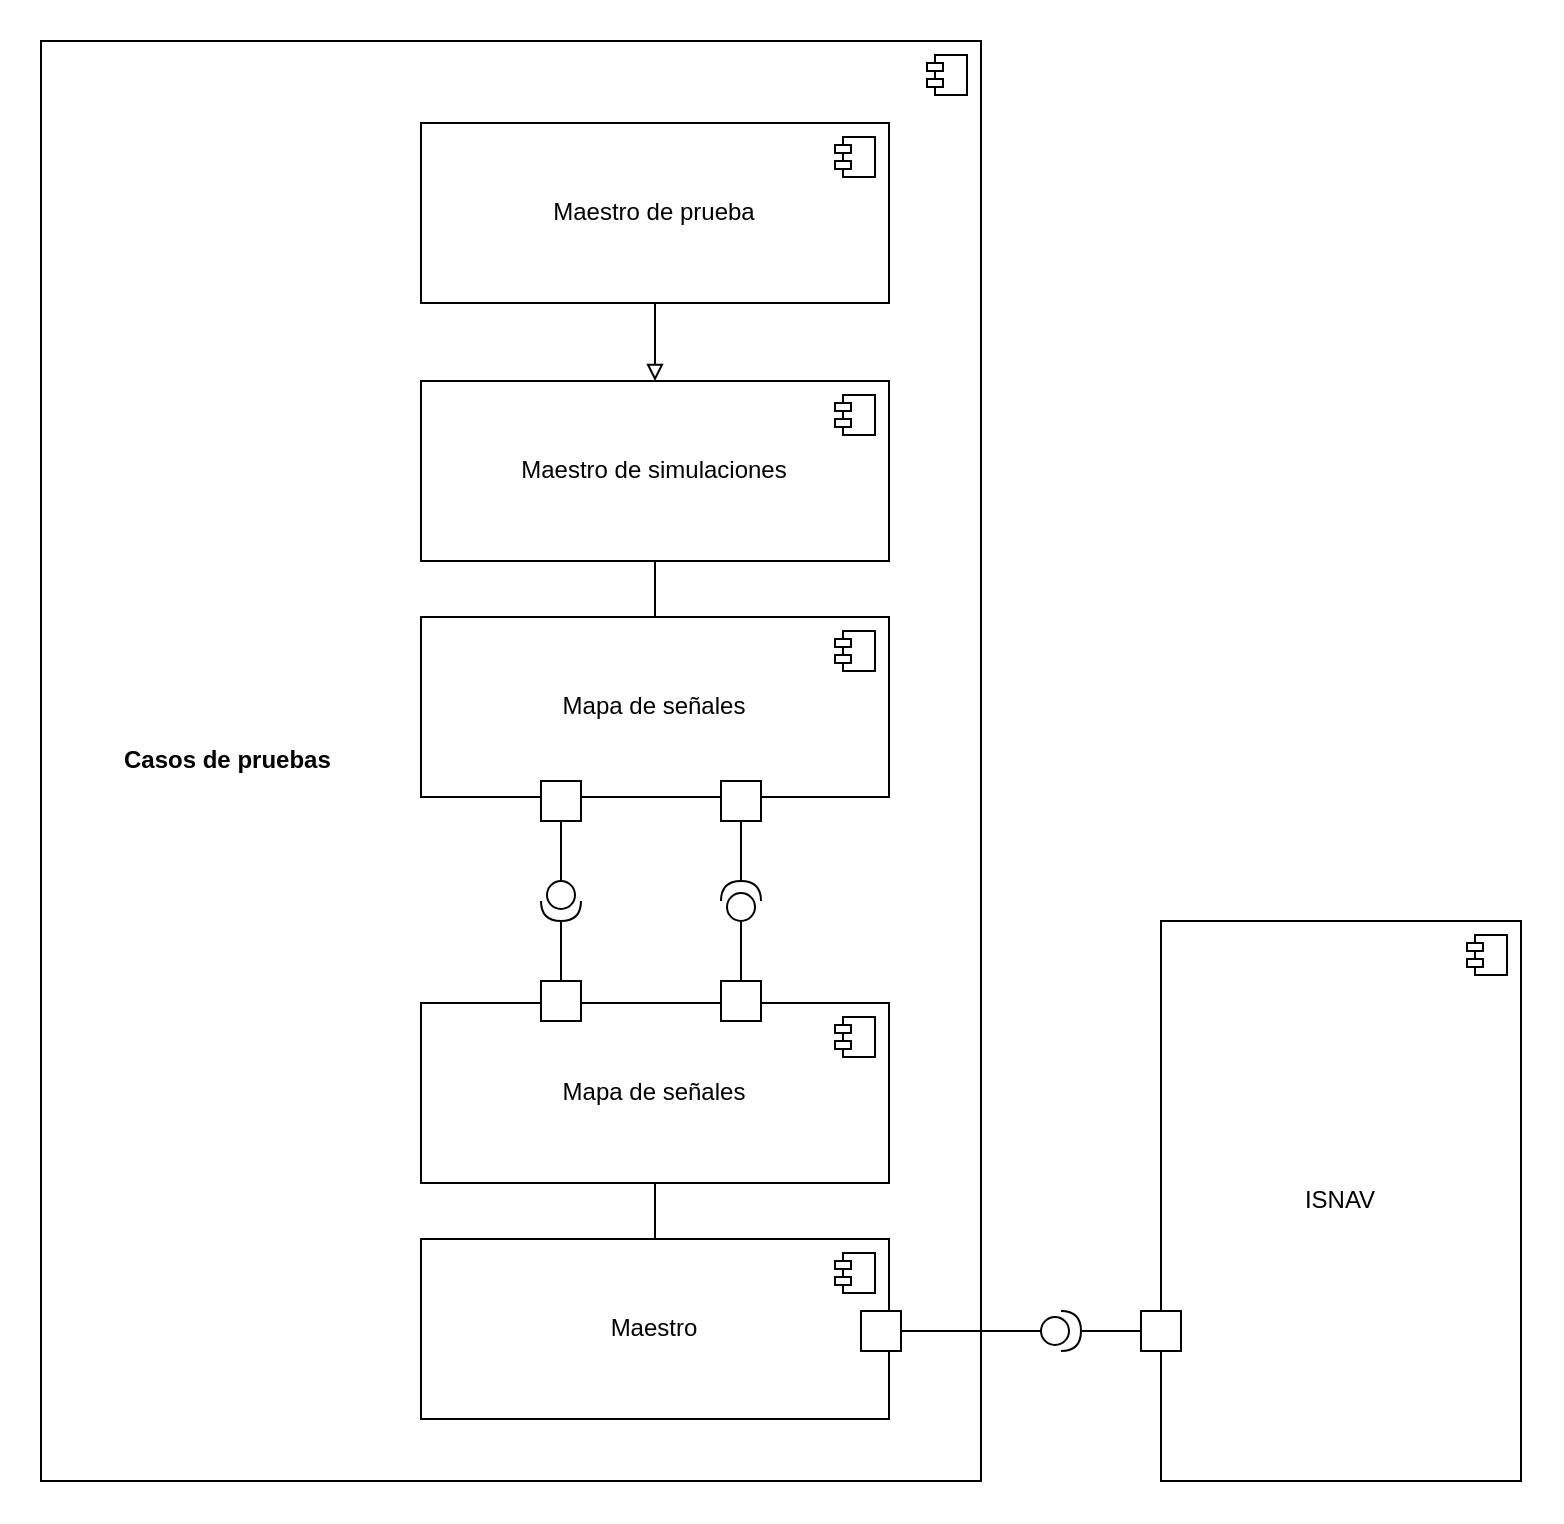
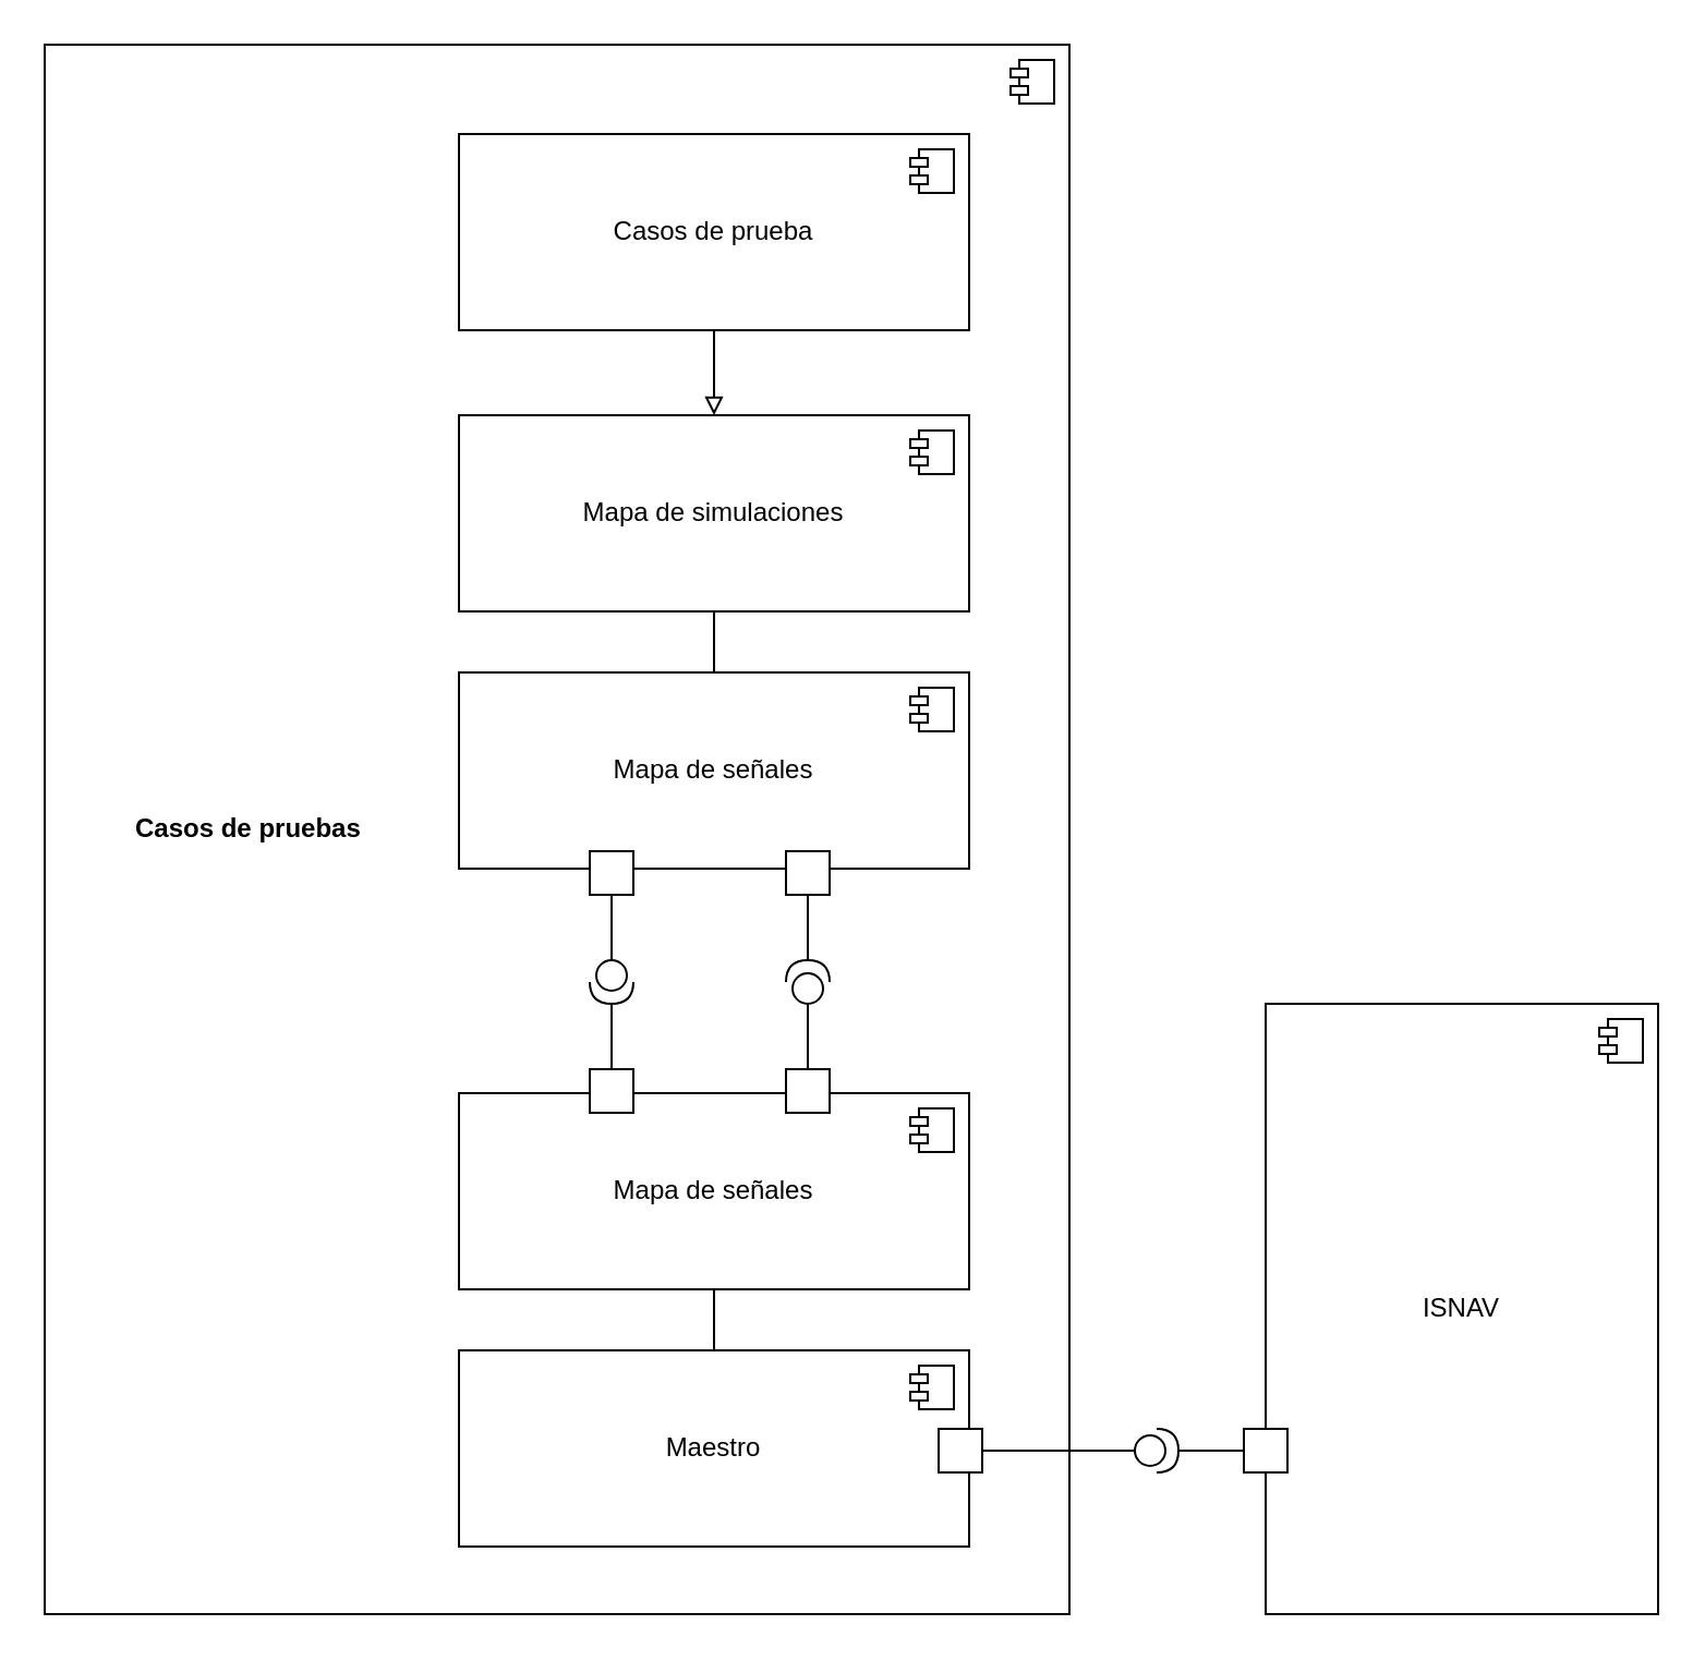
  <mxCell id="0" />
  <mxCell id="1" parent="0" />
  <mxCell id="2" value="&lt;h4 style=&quot;margin: 0 0 0 40px; border: none; padding: 0px;&quot;&gt;Casos de pruebas&lt;/h4&gt;" style="html=1;dropTarget=0;whiteSpace=wrap;align=left;" vertex="1" parent="1"><mxGeometry x="20" width="470" height="720" as="geometry" y="20" /></mxCell>
  <mxCell id="3" value="" style="shape=module;jettyWidth=8;jettyHeight=4;" vertex="1" parent="2"><mxGeometry x="1" width="20" height="20" relative="1" as="geometry"><mxPoint x="-27" y="7" as="offset" /></mxGeometry></mxCell>
  <mxCell id="4" style="edgeStyle=orthogonalEdgeStyle;rounded=0;orthogonalLoop=1;jettySize=auto;html=1;exitX=0.5;exitY=1;exitDx=0;exitDy=0;entryX=0.5;entryY=0;entryDx=0;entryDy=0;endArrow=block;endFill=0;" edge="1" parent="1" source="5" target="8"><mxGeometry relative="1" as="geometry" /></mxCell>
- <mxCell id="5" value="Maestro de prueba" style="html=1;dropTarget=0;whiteSpace=wrap;" vertex="1" parent="1"><mxGeometry x="210" y="61" width="234" height="90" as="geometry" /></mxCell>
+ <mxCell id="5" value="Casos de prueba" style="html=1;dropTarget=0;whiteSpace=wrap;" vertex="1" parent="1"><mxGeometry x="210" y="61" width="234" height="90" as="geometry" /></mxCell>
  <mxCell id="6" value="" style="shape=module;jettyWidth=8;jettyHeight=4;" vertex="1" parent="5"><mxGeometry x="1" width="20" height="20" relative="1" as="geometry"><mxPoint x="-27" y="7" as="offset" /></mxGeometry></mxCell>
  <mxCell id="7" style="edgeStyle=orthogonalEdgeStyle;rounded=0;orthogonalLoop=1;jettySize=auto;html=1;curved=0;endArrow=none;endFill=0;" edge="1" parent="1" source="8" target="10"><mxGeometry relative="1" as="geometry" /></mxCell>
- <mxCell id="8" value="Maestro de simulaciones" style="html=1;dropTarget=0;whiteSpace=wrap;" vertex="1" parent="1"><mxGeometry x="210" y="190" width="234" height="90" as="geometry" /></mxCell>
+ <mxCell id="8" value="Mapa de simulaciones" style="html=1;dropTarget=0;whiteSpace=wrap;" vertex="1" parent="1"><mxGeometry x="210" y="190" width="234" height="90" as="geometry" /></mxCell>
  <mxCell id="9" value="" style="shape=module;jettyWidth=8;jettyHeight=4;" vertex="1" parent="8"><mxGeometry x="1" width="20" height="20" relative="1" as="geometry"><mxPoint x="-27" y="7" as="offset" /></mxGeometry></mxCell>
  <mxCell id="10" value="Mapa de señales" style="html=1;dropTarget=0;whiteSpace=wrap;" vertex="1" parent="1"><mxGeometry x="210" y="308" width="234" height="90" as="geometry" /></mxCell>
  <mxCell id="11" value="" style="shape=module;jettyWidth=8;jettyHeight=4;" vertex="1" parent="10"><mxGeometry x="1" width="20" height="20" relative="1" as="geometry"><mxPoint x="-27" y="7" as="offset" /></mxGeometry></mxCell>
  <mxCell id="12" value="Maestro" style="html=1;dropTarget=0;whiteSpace=wrap;" vertex="1" parent="1"><mxGeometry x="210" y="619" width="234" height="90" as="geometry" /></mxCell>
  <mxCell id="13" value="" style="shape=module;jettyWidth=8;jettyHeight=4;" vertex="1" parent="12"><mxGeometry x="1" width="20" height="20" relative="1" as="geometry"><mxPoint x="-27" y="7" as="offset" /></mxGeometry></mxCell>
  <mxCell id="14" style="edgeStyle=orthogonalEdgeStyle;rounded=0;orthogonalLoop=1;jettySize=auto;html=1;endArrow=none;endFill=0;" edge="1" parent="1" source="15" target="12"><mxGeometry relative="1" as="geometry" /></mxCell>
  <mxCell id="15" value="Mapa de señales" style="html=1;dropTarget=0;whiteSpace=wrap;" vertex="1" parent="1"><mxGeometry x="210" y="501" width="234" height="90" as="geometry" /></mxCell>
  <mxCell id="16" value="" style="shape=module;jettyWidth=8;jettyHeight=4;" vertex="1" parent="15"><mxGeometry x="1" width="20" height="20" relative="1" as="geometry"><mxPoint x="-27" y="7" as="offset" /></mxGeometry></mxCell>
  <mxCell id="17" value="" style="ellipse;whiteSpace=wrap;html=1;align=center;aspect=fixed;fillColor=none;strokeColor=none;resizable=0;perimeter=centerPerimeter;rotatable=0;allowArrows=0;points=[];outlineConnect=1;" vertex="1" parent="1"><mxGeometry x="225" y="208" width="10" height="10" as="geometry" /></mxCell>
  <mxCell id="18" value="ISNAV" style="html=1;dropTarget=0;whiteSpace=wrap;" vertex="1" parent="1"><mxGeometry x="580" y="460" width="180" height="280" as="geometry" /></mxCell>
  <mxCell id="19" value="" style="shape=module;jettyWidth=8;jettyHeight=4;" vertex="1" parent="18"><mxGeometry x="1" width="20" height="20" relative="1" as="geometry"><mxPoint x="-27" y="7" as="offset" /></mxGeometry></mxCell>
  <mxCell id="20" style="edgeStyle=orthogonalEdgeStyle;rounded=0;orthogonalLoop=1;jettySize=auto;html=1;entryX=0;entryY=0.5;entryDx=0;entryDy=0;endArrow=none;endFill=0;" edge="1" parent="1" source="21" target="31"><mxGeometry relative="1" as="geometry" /></mxCell>
  <mxCell id="21" value="" style="shape=providedRequiredInterface;html=1;verticalLabelPosition=bottom;sketch=0;" vertex="1" parent="1"><mxGeometry x="520" y="655" width="20" height="20" as="geometry" /></mxCell>
  <mxCell id="22" style="edgeStyle=orthogonalEdgeStyle;rounded=0;orthogonalLoop=1;jettySize=auto;html=1;endArrow=none;endFill=0;" edge="1" parent="1" source="23" target="25"><mxGeometry relative="1" as="geometry" /></mxCell>
  <mxCell id="23" value="" style="shape=providedRequiredInterface;html=1;verticalLabelPosition=bottom;sketch=0;rotation=90;" vertex="1" parent="1"><mxGeometry x="270" y="440" width="20" height="20" as="geometry" /></mxCell>
  <mxCell id="24" value="" style="rounded=0;whiteSpace=wrap;html=1;" vertex="1" parent="1"><mxGeometry x="430" y="655" width="20" height="20" as="geometry" /></mxCell>
  <mxCell id="25" value="" style="rounded=0;whiteSpace=wrap;html=1;" vertex="1" parent="1"><mxGeometry x="270" y="490" width="20" height="20" as="geometry" /></mxCell>
  <mxCell id="26" value="" style="rounded=0;whiteSpace=wrap;html=1;" vertex="1" parent="1"><mxGeometry x="270" y="390" width="20" height="20" as="geometry" /></mxCell>
  <mxCell id="27" value="" style="shape=providedRequiredInterface;html=1;verticalLabelPosition=bottom;sketch=0;rotation=-90;" vertex="1" parent="1"><mxGeometry x="360" y="440" width="20" height="20" as="geometry" /></mxCell>
  <mxCell id="28" style="edgeStyle=orthogonalEdgeStyle;rounded=0;orthogonalLoop=1;jettySize=auto;html=1;endArrow=none;endFill=0;" edge="1" parent="1" source="29" target="27"><mxGeometry relative="1" as="geometry" /></mxCell>
  <mxCell id="29" value="" style="rounded=0;whiteSpace=wrap;html=1;" vertex="1" parent="1"><mxGeometry x="360" y="490" width="20" height="20" as="geometry" /></mxCell>
  <mxCell id="30" value="" style="rounded=0;whiteSpace=wrap;html=1;" vertex="1" parent="1"><mxGeometry x="360" y="390" width="20" height="20" as="geometry" /></mxCell>
  <mxCell id="31" value="" style="rounded=0;whiteSpace=wrap;html=1;" vertex="1" parent="1"><mxGeometry x="570" y="655" width="20" height="20" as="geometry" /></mxCell>
  <mxCell id="32" style="edgeStyle=orthogonalEdgeStyle;rounded=0;orthogonalLoop=1;jettySize=auto;html=1;entryX=0;entryY=0.5;entryDx=0;entryDy=0;entryPerimeter=0;endArrow=none;endFill=0;" edge="1" parent="1" source="24" target="21"><mxGeometry relative="1" as="geometry" /></mxCell>
  <mxCell id="33" style="edgeStyle=orthogonalEdgeStyle;rounded=0;orthogonalLoop=1;jettySize=auto;html=1;entryX=0;entryY=0.5;entryDx=0;entryDy=0;entryPerimeter=0;endArrow=none;endFill=0;" edge="1" parent="1" source="26" target="23"><mxGeometry relative="1" as="geometry" /></mxCell>
  <mxCell id="34" style="edgeStyle=orthogonalEdgeStyle;rounded=0;orthogonalLoop=1;jettySize=auto;html=1;entryX=1;entryY=0.5;entryDx=0;entryDy=0;entryPerimeter=0;endArrow=none;endFill=0;" edge="1" parent="1" source="30" target="27"><mxGeometry relative="1" as="geometry" /></mxCell>
